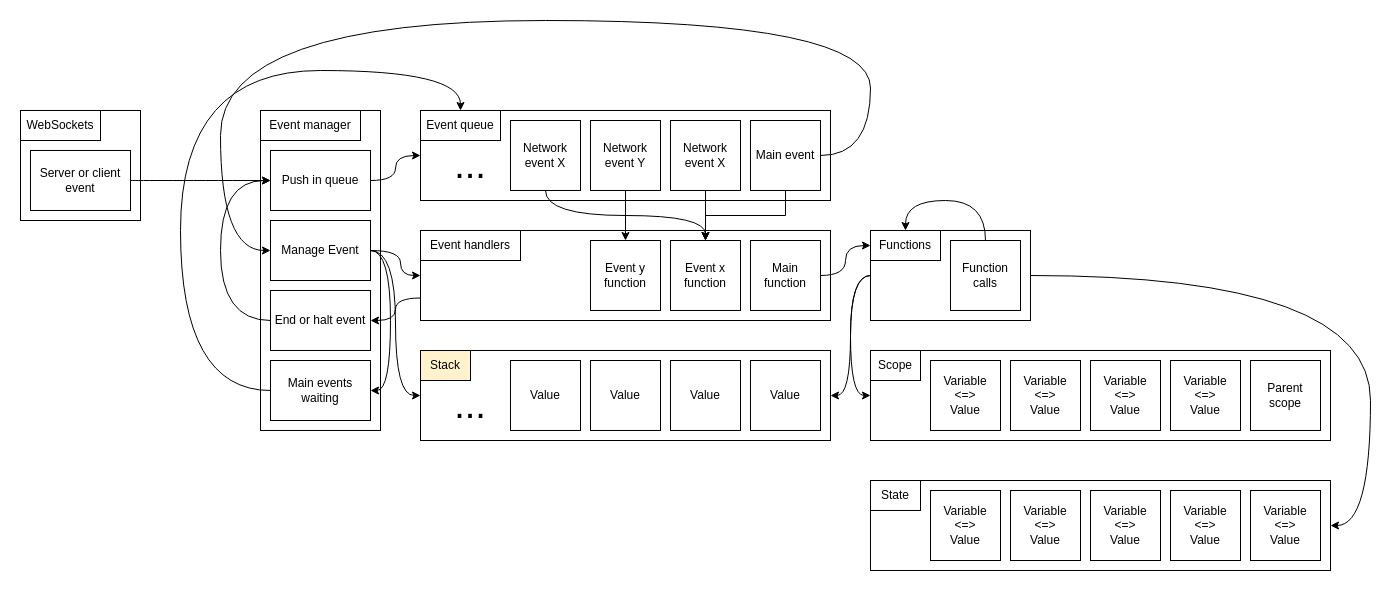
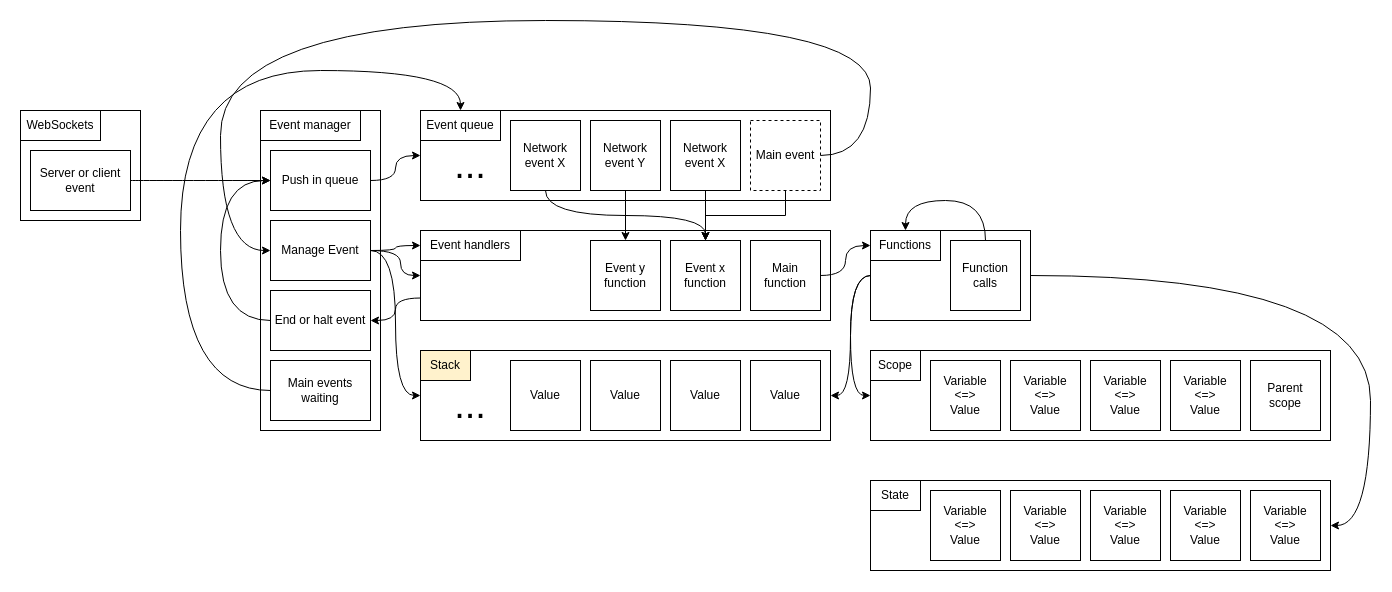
  <mxCell id="0" />
  <mxCell id="1" parent="0" />
  <mxCell id="2" value="" style="rounded=0;whiteSpace=wrap;html=1;" vertex="1" parent="1"><mxGeometry x="420" y="110" width="410" height="90" as="geometry" /></mxCell>
  <mxCell id="3" value="Event queue" style="rounded=0;whiteSpace=wrap;html=1;" vertex="1" parent="1"><mxGeometry x="420" y="110" width="80" height="30" as="geometry" /></mxCell>
- <mxCell id="4" value="Main event" style="rounded=0;whiteSpace=wrap;html=1;" vertex="1" parent="1"><mxGeometry x="750" y="120" width="70" height="70" as="geometry" /></mxCell>
+ <mxCell id="4" value="Main event" style="rounded=0;whiteSpace=wrap;html=1;dashed=1;" vertex="1" parent="1"><mxGeometry x="750" y="120" width="70" height="70" as="geometry" /></mxCell>
  <mxCell id="5" value="&lt;font style=&quot;font-size: 38px&quot;&gt;...&lt;/font&gt;" style="text;html=1;strokeColor=none;fillColor=none;align=center;verticalAlign=middle;whiteSpace=wrap;rounded=0;" vertex="1" parent="1"><mxGeometry x="440" y="150" width="60" height="30" as="geometry" /></mxCell>
  <mxCell id="6" value="Network event X" style="rounded=0;whiteSpace=wrap;html=1;" vertex="1" parent="1"><mxGeometry x="670" y="120" width="70" height="70" as="geometry" /></mxCell>
  <mxCell id="7" value="" style="rounded=0;whiteSpace=wrap;html=1;fontSize=38;" vertex="1" parent="1"><mxGeometry x="420" y="230" width="410" height="90" as="geometry" /></mxCell>
  <mxCell id="8" value="Event handlers" style="rounded=0;whiteSpace=wrap;html=1;fontSize=12;" vertex="1" parent="1"><mxGeometry x="420" y="230" width="100" height="30" as="geometry" /></mxCell>
  <mxCell id="9" style="edgeStyle=orthogonalEdgeStyle;curved=1;orthogonalLoop=1;jettySize=auto;html=1;exitX=1;exitY=0.5;exitDx=0;exitDy=0;entryX=0;entryY=0.5;entryDx=0;entryDy=0;fontSize=12;" edge="1" parent="1" source="10" target="62"><mxGeometry relative="1" as="geometry" /></mxCell>
  <mxCell id="10" value="Main function" style="rounded=0;whiteSpace=wrap;html=1;fontSize=12;" vertex="1" parent="1"><mxGeometry x="750" y="240" width="70" height="70" as="geometry" /></mxCell>
  <mxCell id="11" style="edgeStyle=orthogonalEdgeStyle;rounded=0;orthogonalLoop=1;jettySize=auto;html=1;exitX=0.5;exitY=1;exitDx=0;exitDy=0;fontSize=12;" edge="1" parent="1" source="4" target="14"><mxGeometry relative="1" as="geometry" /></mxCell>
  <mxCell id="12" style="edgeStyle=orthogonalEdgeStyle;rounded=0;orthogonalLoop=1;jettySize=auto;html=1;exitX=0.5;exitY=1;exitDx=0;exitDy=0;entryX=0.5;entryY=0;entryDx=0;entryDy=0;fontSize=12;" edge="1" parent="1" source="13" target="15"><mxGeometry relative="1" as="geometry" /></mxCell>
  <mxCell id="13" value="Network event Y" style="rounded=0;whiteSpace=wrap;html=1;" vertex="1" parent="1"><mxGeometry x="590" y="120" width="70" height="70" as="geometry" /></mxCell>
  <mxCell id="14" value="Event x function" style="rounded=0;whiteSpace=wrap;html=1;fontSize=12;" vertex="1" parent="1"><mxGeometry x="670" y="240" width="70" height="70" as="geometry" /></mxCell>
  <mxCell id="15" value="Event y function" style="rounded=0;whiteSpace=wrap;html=1;fontSize=12;" vertex="1" parent="1"><mxGeometry x="590" y="240" width="70" height="70" as="geometry" /></mxCell>
  <mxCell id="16" style="edgeStyle=orthogonalEdgeStyle;orthogonalLoop=1;jettySize=auto;html=1;exitX=0.5;exitY=1;exitDx=0;exitDy=0;entryX=0.5;entryY=0;entryDx=0;entryDy=0;fontSize=12;curved=1;" edge="1" parent="1" source="17" target="14"><mxGeometry relative="1" as="geometry" /></mxCell>
  <mxCell id="17" value="Network event X" style="rounded=0;whiteSpace=wrap;html=1;" vertex="1" parent="1"><mxGeometry x="510" y="120" width="70" height="70" as="geometry" /></mxCell>
  <mxCell id="18" style="edgeStyle=orthogonalEdgeStyle;rounded=0;orthogonalLoop=1;jettySize=auto;html=1;exitX=0.5;exitY=1;exitDx=0;exitDy=0;entryX=0.5;entryY=0;entryDx=0;entryDy=0;fontSize=12;" edge="1" parent="1" source="6" target="14"><mxGeometry relative="1" as="geometry" /></mxCell>
  <mxCell id="19" value="" style="rounded=0;whiteSpace=wrap;html=1;fontSize=12;" vertex="1" parent="1"><mxGeometry x="420" y="350" width="410" height="90" as="geometry" /></mxCell>
  <mxCell id="20" value="Stack" style="rounded=0;whiteSpace=wrap;html=1;fontSize=12;fillColor=#fff2cc;" vertex="1" parent="1"><mxGeometry x="420" y="350" width="50" height="30" as="geometry" /></mxCell>
  <mxCell id="21" value="" style="rounded=0;whiteSpace=wrap;html=1;fontSize=12;" vertex="1" parent="1"><mxGeometry x="260" y="110" width="120" height="320" as="geometry" /></mxCell>
  <mxCell id="22" value="Event manager" style="rounded=0;whiteSpace=wrap;html=1;fontSize=12;" vertex="1" parent="1"><mxGeometry x="260" y="110" width="100" height="30" as="geometry" /></mxCell>
  <mxCell id="23" style="edgeStyle=orthogonalEdgeStyle;curved=1;orthogonalLoop=1;jettySize=auto;html=1;exitX=1;exitY=0.5;exitDx=0;exitDy=0;entryX=0;entryY=0.5;entryDx=0;entryDy=0;fontSize=12;" edge="1" parent="1" source="24" target="2"><mxGeometry relative="1" as="geometry" /></mxCell>
  <mxCell id="24" value="Push in queue" style="rounded=0;whiteSpace=wrap;html=1;fontSize=12;" vertex="1" parent="1"><mxGeometry x="270" y="150" width="100" height="60" as="geometry" /></mxCell>
  <mxCell id="25" style="edgeStyle=orthogonalEdgeStyle;curved=1;orthogonalLoop=1;jettySize=auto;html=1;exitX=1;exitY=0.5;exitDx=0;exitDy=0;entryX=0;entryY=0.5;entryDx=0;entryDy=0;fontSize=12;" edge="1" parent="1" source="28" target="7"><mxGeometry relative="1" as="geometry"><Array as="points"><mxPoint x="400" y="250" /><mxPoint x="400" y="275" /></Array></mxGeometry></mxCell>
  <mxCell id="26" style="edgeStyle=orthogonalEdgeStyle;curved=1;orthogonalLoop=1;jettySize=auto;html=1;exitX=1;exitY=0.5;exitDx=0;exitDy=0;entryX=0;entryY=0.5;entryDx=0;entryDy=0;fontSize=12;" edge="1" parent="1" source="28" target="19"><mxGeometry relative="1" as="geometry" /></mxCell>
- <mxCell id="27" style="edgeStyle=orthogonalEdgeStyle;curved=1;orthogonalLoop=1;jettySize=auto;html=1;exitX=1;exitY=0.5;exitDx=0;exitDy=0;entryX=1;entryY=0.5;entryDx=0;entryDy=0;fontSize=12;" edge="1" parent="1" source="28" target="39"><mxGeometry relative="1" as="geometry" /></mxCell>
+ <mxCell id="27" style="edgeStyle=orthogonalEdgeStyle;curved=1;orthogonalLoop=1;jettySize=auto;html=1;exitX=1;exitY=0.5;exitDx=0;exitDy=0;fontSize=12;" edge="1" parent="1" source="28" target="8"><mxGeometry relative="1" as="geometry" /></mxCell>
  <mxCell id="28" value="Manage Event" style="rounded=0;whiteSpace=wrap;html=1;fontSize=12;" vertex="1" parent="1"><mxGeometry x="270" y="220" width="100" height="60" as="geometry" /></mxCell>
  <mxCell id="29" style="edgeStyle=orthogonalEdgeStyle;curved=1;orthogonalLoop=1;jettySize=auto;html=1;exitX=1;exitY=0.5;exitDx=0;exitDy=0;entryX=0;entryY=0.5;entryDx=0;entryDy=0;fontSize=12;" edge="1" parent="1" source="4" target="28"><mxGeometry relative="1" as="geometry"><Array as="points"><mxPoint x="870" y="155" /><mxPoint x="870" y="20" /><mxPoint x="220" y="20" /><mxPoint x="220" y="250" /></Array></mxGeometry></mxCell>
  <mxCell id="30" value="Value" style="rounded=0;whiteSpace=wrap;html=1;fontSize=12;" vertex="1" parent="1"><mxGeometry x="750" y="360" width="70" height="70" as="geometry" /></mxCell>
  <mxCell id="31" value="Value" style="rounded=0;whiteSpace=wrap;html=1;fontSize=12;" vertex="1" parent="1"><mxGeometry x="510" y="360" width="70" height="70" as="geometry" /></mxCell>
  <mxCell id="32" value="Value" style="rounded=0;whiteSpace=wrap;html=1;fontSize=12;" vertex="1" parent="1"><mxGeometry x="590" y="360" width="70" height="70" as="geometry" /></mxCell>
  <mxCell id="33" value="Value" style="rounded=0;whiteSpace=wrap;html=1;fontSize=12;" vertex="1" parent="1"><mxGeometry x="670" y="360" width="70" height="70" as="geometry" /></mxCell>
  <mxCell id="34" value="&lt;font style=&quot;font-size: 38px&quot;&gt;...&lt;/font&gt;" style="text;html=1;strokeColor=none;fillColor=none;align=center;verticalAlign=middle;whiteSpace=wrap;rounded=0;" vertex="1" parent="1"><mxGeometry x="440" y="390" width="60" height="30" as="geometry" /></mxCell>
  <mxCell id="35" style="edgeStyle=orthogonalEdgeStyle;curved=1;orthogonalLoop=1;jettySize=auto;html=1;exitX=0;exitY=0.5;exitDx=0;exitDy=0;entryX=0;entryY=0.5;entryDx=0;entryDy=0;fontSize=12;" edge="1" parent="1" source="36" target="24"><mxGeometry relative="1" as="geometry"><Array as="points"><mxPoint x="220" y="320" /><mxPoint x="220" y="180" /></Array></mxGeometry></mxCell>
  <mxCell id="36" value="End or halt event" style="rounded=0;whiteSpace=wrap;html=1;fontSize=12;" vertex="1" parent="1"><mxGeometry x="270" y="290" width="100" height="60" as="geometry" /></mxCell>
  <mxCell id="37" style="edgeStyle=orthogonalEdgeStyle;curved=1;orthogonalLoop=1;jettySize=auto;html=1;exitX=0;exitY=0.75;exitDx=0;exitDy=0;entryX=1;entryY=0.5;entryDx=0;entryDy=0;fontSize=12;" edge="1" parent="1" source="7" target="36"><mxGeometry relative="1" as="geometry" /></mxCell>
  <mxCell id="38" style="edgeStyle=orthogonalEdgeStyle;curved=1;orthogonalLoop=1;jettySize=auto;html=1;exitX=0;exitY=0.5;exitDx=0;exitDy=0;entryX=0.5;entryY=0;entryDx=0;entryDy=0;fontSize=12;" edge="1" parent="1" source="39" target="3"><mxGeometry relative="1" as="geometry"><Array as="points"><mxPoint x="180" y="390" /><mxPoint x="180" y="70" /><mxPoint x="460" y="70" /></Array></mxGeometry></mxCell>
  <mxCell id="39" value="Main events waiting" style="rounded=0;whiteSpace=wrap;html=1;fontSize=12;" vertex="1" parent="1"><mxGeometry x="270" y="360" width="100" height="60" as="geometry" /></mxCell>
  <mxCell id="40" value="" style="rounded=0;whiteSpace=wrap;html=1;fontSize=12;" vertex="1" parent="1"><mxGeometry x="20" y="110" width="120" height="110" as="geometry" /></mxCell>
  <mxCell id="41" value="WebSockets" style="rounded=0;whiteSpace=wrap;html=1;fontSize=12;" vertex="1" parent="1"><mxGeometry x="20" y="110" width="80" height="30" as="geometry" /></mxCell>
  <mxCell id="42" style="edgeStyle=orthogonalEdgeStyle;curved=1;orthogonalLoop=1;jettySize=auto;html=1;exitX=1;exitY=0.5;exitDx=0;exitDy=0;entryX=0;entryY=0.5;entryDx=0;entryDy=0;fontSize=12;" edge="1" parent="1" source="43" target="24"><mxGeometry relative="1" as="geometry" /></mxCell>
  <mxCell id="43" value="Server or client event" style="rounded=0;whiteSpace=wrap;html=1;fontSize=12;" vertex="1" parent="1"><mxGeometry x="30" y="150" width="100" height="60" as="geometry" /></mxCell>
  <mxCell id="44" value="" style="rounded=0;whiteSpace=wrap;html=1;fontSize=12;" vertex="1" parent="1"><mxGeometry x="870" y="350" width="460" height="90" as="geometry" /></mxCell>
  <mxCell id="45" value="Scope" style="rounded=0;whiteSpace=wrap;html=1;fontSize=12;" vertex="1" parent="1"><mxGeometry x="870" y="350" width="50" height="30" as="geometry" /></mxCell>
  <mxCell id="46" value="&lt;div&gt;Variable&lt;/div&gt;&lt;div&gt;&amp;lt;=&amp;gt;&lt;/div&gt;&lt;div&gt;Value&lt;/div&gt;" style="rounded=0;whiteSpace=wrap;html=1;fontSize=12;" vertex="1" parent="1"><mxGeometry x="930" y="360" width="70" height="70" as="geometry" /></mxCell>
  <mxCell id="47" value="&lt;div&gt;Variable&lt;/div&gt;&lt;div&gt;&amp;lt;=&amp;gt;&lt;/div&gt;&lt;div&gt;Value&lt;/div&gt;" style="rounded=0;whiteSpace=wrap;html=1;fontSize=12;" vertex="1" parent="1"><mxGeometry x="1170" y="360" width="70" height="70" as="geometry" /></mxCell>
  <mxCell id="48" value="&lt;div&gt;Variable&lt;/div&gt;&lt;div&gt;&amp;lt;=&amp;gt;&lt;/div&gt;&lt;div&gt;Value&lt;/div&gt;" style="rounded=0;whiteSpace=wrap;html=1;fontSize=12;" vertex="1" parent="1"><mxGeometry x="1090" y="360" width="70" height="70" as="geometry" /></mxCell>
  <mxCell id="49" value="&lt;div&gt;Variable&lt;/div&gt;&lt;div&gt;&amp;lt;=&amp;gt;&lt;/div&gt;&lt;div&gt;Value&lt;/div&gt;" style="rounded=0;whiteSpace=wrap;html=1;fontSize=12;" vertex="1" parent="1"><mxGeometry x="1010" y="360" width="70" height="70" as="geometry" /></mxCell>
  <mxCell id="50" value="Parent scope" style="rounded=0;whiteSpace=wrap;html=1;fontSize=12;" vertex="1" parent="1"><mxGeometry x="1250" y="360" width="70" height="70" as="geometry" /></mxCell>
  <mxCell id="51" value="" style="rounded=0;whiteSpace=wrap;html=1;fontSize=12;" vertex="1" parent="1"><mxGeometry x="870" y="480" width="460" height="90" as="geometry" /></mxCell>
  <mxCell id="52" value="State" style="rounded=0;whiteSpace=wrap;html=1;fontSize=12;" vertex="1" parent="1"><mxGeometry x="870" y="480" width="50" height="30" as="geometry" /></mxCell>
  <mxCell id="53" value="&lt;div&gt;Variable&lt;/div&gt;&lt;div&gt;&amp;lt;=&amp;gt;&lt;/div&gt;&lt;div&gt;Value&lt;/div&gt;" style="rounded=0;whiteSpace=wrap;html=1;fontSize=12;" vertex="1" parent="1"><mxGeometry x="930" y="490" width="70" height="70" as="geometry" /></mxCell>
  <mxCell id="54" value="&lt;div&gt;Variable&lt;/div&gt;&lt;div&gt;&amp;lt;=&amp;gt;&lt;/div&gt;&lt;div&gt;Value&lt;/div&gt;" style="rounded=0;whiteSpace=wrap;html=1;fontSize=12;" vertex="1" parent="1"><mxGeometry x="1010" y="490" width="70" height="70" as="geometry" /></mxCell>
  <mxCell id="55" value="&lt;div&gt;Variable&lt;/div&gt;&lt;div&gt;&amp;lt;=&amp;gt;&lt;/div&gt;&lt;div&gt;Value&lt;/div&gt;" style="rounded=0;whiteSpace=wrap;html=1;fontSize=12;" vertex="1" parent="1"><mxGeometry x="1090" y="490" width="70" height="70" as="geometry" /></mxCell>
  <mxCell id="56" value="&lt;div&gt;Variable&lt;/div&gt;&lt;div&gt;&amp;lt;=&amp;gt;&lt;/div&gt;&lt;div&gt;Value&lt;/div&gt;" style="rounded=0;whiteSpace=wrap;html=1;fontSize=12;" vertex="1" parent="1"><mxGeometry x="1170" y="490" width="70" height="70" as="geometry" /></mxCell>
  <mxCell id="57" value="&lt;div&gt;Variable&lt;/div&gt;&lt;div&gt;&amp;lt;=&amp;gt;&lt;/div&gt;&lt;div&gt;Value&lt;/div&gt;" style="rounded=0;whiteSpace=wrap;html=1;fontSize=12;" vertex="1" parent="1"><mxGeometry x="1250" y="490" width="70" height="70" as="geometry" /></mxCell>
  <mxCell id="58" style="edgeStyle=orthogonalEdgeStyle;curved=1;orthogonalLoop=1;jettySize=auto;html=1;exitX=0;exitY=0.5;exitDx=0;exitDy=0;entryX=0;entryY=0.5;entryDx=0;entryDy=0;fontSize=12;" edge="1" parent="1" source="61" target="44"><mxGeometry relative="1" as="geometry" /></mxCell>
  <mxCell id="59" style="edgeStyle=orthogonalEdgeStyle;curved=1;orthogonalLoop=1;jettySize=auto;html=1;exitX=1;exitY=0.5;exitDx=0;exitDy=0;entryX=1;entryY=0.5;entryDx=0;entryDy=0;fontSize=12;" edge="1" parent="1" source="61" target="51"><mxGeometry relative="1" as="geometry"><Array as="points"><mxPoint x="1370" y="275" /><mxPoint x="1370" y="525" /></Array></mxGeometry></mxCell>
  <mxCell id="60" style="edgeStyle=orthogonalEdgeStyle;curved=1;orthogonalLoop=1;jettySize=auto;html=1;exitX=0;exitY=0.5;exitDx=0;exitDy=0;entryX=1;entryY=0.5;entryDx=0;entryDy=0;fontSize=12;" edge="1" parent="1" source="61" target="19"><mxGeometry relative="1" as="geometry" /></mxCell>
  <mxCell id="61" value="" style="rounded=0;whiteSpace=wrap;html=1;fontSize=12;" vertex="1" parent="1"><mxGeometry x="870" y="230" width="160" height="90" as="geometry" /></mxCell>
  <mxCell id="62" value="Functions" style="rounded=0;whiteSpace=wrap;html=1;fontSize=12;" vertex="1" parent="1"><mxGeometry x="870" y="230" width="70" height="30" as="geometry" /></mxCell>
  <mxCell id="63" style="edgeStyle=orthogonalEdgeStyle;curved=1;orthogonalLoop=1;jettySize=auto;html=1;exitX=0.5;exitY=0;exitDx=0;exitDy=0;entryX=0.5;entryY=0;entryDx=0;entryDy=0;fontSize=12;" edge="1" parent="1" source="64" target="62"><mxGeometry relative="1" as="geometry"><Array as="points"><mxPoint x="985" y="200" /><mxPoint x="905" y="200" /></Array></mxGeometry></mxCell>
  <mxCell id="64" value="Function calls" style="rounded=0;whiteSpace=wrap;html=1;fontSize=12;" vertex="1" parent="1"><mxGeometry x="950" y="240" width="70" height="70" as="geometry" /></mxCell>
